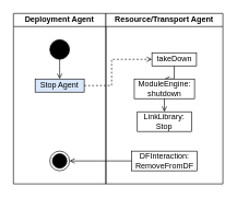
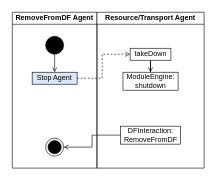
  <mxCell id="0" />
  <mxCell id="1" parent="0" />
- <mxCell id="2" value="Deployment Agent" style="swimlane;whiteSpace=wrap;html=1;startSize=20;" parent="1" vertex="1"><mxGeometry x="20" width="141.25" height="260" as="geometry" y="20" /></mxCell>
+ <mxCell id="2" value="RemoveFromDF Agent" style="swimlane;whiteSpace=wrap;html=1;startSize=20;" parent="1" vertex="1"><mxGeometry x="20" width="141.25" height="260" as="geometry" y="20" /></mxCell>
  <mxCell id="3" value="Stop Agent" style="rounded=0;whiteSpace=wrap;html=1;fillColor=#dae8fc;" parent="2" vertex="1"><mxGeometry x="33.13" y="100" width="75" height="20" as="geometry" /></mxCell>
  <mxCell id="4" value="" style="ellipse;html=1;fillColor=#000000;" parent="2" vertex="1"><mxGeometry x="55.63" y="40" width="30" height="30" as="geometry" /></mxCell>
  <mxCell id="5" style="edgeStyle=orthogonalEdgeStyle;rounded=0;orthogonalLoop=1;jettySize=auto;html=1;endArrow=open;endFill=0;" parent="2" source="4" target="3" edge="1"><mxGeometry relative="1" as="geometry"><mxPoint x="-125.6" y="90" as="targetPoint" /><Array as="points"><mxPoint x="70.63" y="80" /><mxPoint x="70.63" y="80" /></Array></mxGeometry></mxCell>
  <mxCell id="6" value="" style="ellipse;html=1;shape=endState;fillColor=#000000;" vertex="1" parent="2"><mxGeometry x="55.63" y="210" width="30" height="30" as="geometry" /></mxCell>
  <mxCell id="7" value="Resource/Transport Agent" style="swimlane;whiteSpace=wrap;html=1;startSize=20;" parent="1" vertex="1"><mxGeometry x="161.25" width="178.75" height="260" as="geometry" y="20" /></mxCell>
  <mxCell id="8" style="edgeStyle=orthogonalEdgeStyle;rounded=0;orthogonalLoop=1;jettySize=auto;html=1;endArrow=open;endFill=0;" edge="1" parent="7" source="9" target="10"><mxGeometry relative="1" as="geometry" /></mxCell>
- <mxCell id="9" value="takeDown" style="rounded=0;whiteSpace=wrap;html=1;" parent="7" vertex="1"><mxGeometry x="70.36" y="60" width="68.03" height="20" as="geometry" /></mxCell>
+ <mxCell id="9" value="takeDown" style="rounded=0;whiteSpace=wrap;html=1;" parent="7" vertex="1"><mxGeometry x="55.36" y="60" width="68.03" height="20" as="geometry" /></mxCell>
  <mxCell id="10" value="ModuleEngine: shutdown" style="rounded=0;whiteSpace=wrap;html=1;" parent="7" vertex="1"><mxGeometry x="43.38" y="100" width="92" height="30" as="geometry" /></mxCell>
- <mxCell id="11" value="LinkLibrary: Stop" style="rounded=0;whiteSpace=wrap;html=1;" vertex="1" parent="7"><mxGeometry x="48.03" y="150" width="82.69" height="30" as="geometry" /></mxCell>
- <mxCell id="12" style="edgeStyle=orthogonalEdgeStyle;rounded=0;orthogonalLoop=1;jettySize=auto;html=1;endArrow=open;endFill=0;" parent="7" source="10" target="11" edge="1"><mxGeometry relative="1" as="geometry"><mxPoint x="278.75" y="200" as="targetPoint" /><Array as="points"><mxPoint x="89" y="140" /><mxPoint x="89" y="140" /></Array></mxGeometry></mxCell>
- <mxCell id="13" value="DFInteraction: RemoveFromDF" style="rounded=0;whiteSpace=wrap;html=1;" vertex="1" parent="7"><mxGeometry x="39.38" y="210" width="100" height="30" as="geometry" /></mxCell>
+ <mxCell id="13" value="DFInteraction: RemoveFromDF" style="rounded=0;whiteSpace=wrap;html=1;" vertex="1" parent="7"><mxGeometry x="39.38" y="190" width="100" height="30" as="geometry" /></mxCell>
  <mxCell id="14" style="edgeStyle=orthogonalEdgeStyle;rounded=0;orthogonalLoop=1;jettySize=auto;html=1;endArrow=open;endFill=0;dashed=1;" parent="1" source="3" target="9" edge="1"><mxGeometry relative="1" as="geometry"><mxPoint x="66.25" y="130" as="targetPoint" /><Array as="points"><mxPoint x="170" y="130" /><mxPoint x="170" y="90" /></Array></mxGeometry></mxCell>
  <mxCell id="15" style="edgeStyle=orthogonalEdgeStyle;rounded=0;orthogonalLoop=1;jettySize=auto;html=1;endArrow=open;endFill=0;" edge="1" parent="1" source="13" target="6"><mxGeometry relative="1" as="geometry" /></mxCell>
